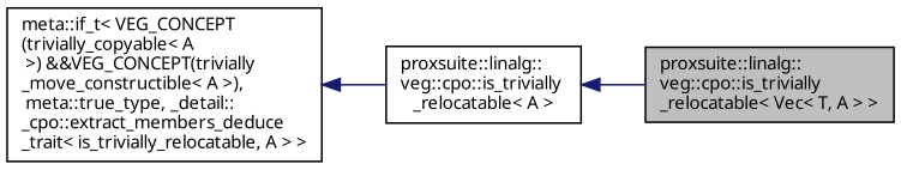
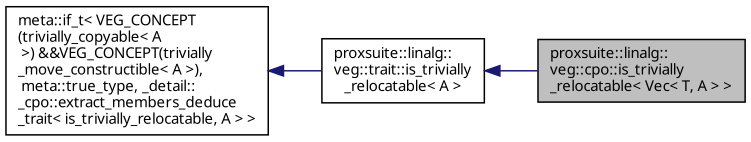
  digraph {
    rankdir=LR
    fontname="Noto Sans"
    node [color=black fontname="Noto Sans" fontsize=10 shape=record]
    edge [color=midnightblue dir=back fontname="Noto Sans" fontsize=10 labelfontname=Helvetica labelfontsize=10 style=solid]
    n1 [fillcolor=grey75 fontcolor=black height=0.2 label="proxsuite::linalg::\lveg::cpo::is_trivially\l_relocatable\< Vec\< T, A \> \>" style=filled width=0.4]
-   n2 [height=0.2 label="proxsuite::linalg::\lveg::cpo::is_trivially\l_relocatable\< A \>" width=0.4]
+   n2 [height=0.2 label="proxsuite::linalg::\lveg::trait::is_trivially\l_relocatable\< A \>" width=0.4]
    n3 [height=0.2 label="meta::if_t\< VEG_CONCEPT\l(trivially_copyable\< A\l  \>) &&VEG_CONCEPT(trivially\l_move_constructible\< A  \>),\l meta::true_type, _detail::\l_cpo::extract_members_deduce\l_trait\< is_trivially_relocatable, A  \> \>" width=0.4]
    n2 -> n1
    n3 -> n2
  }
